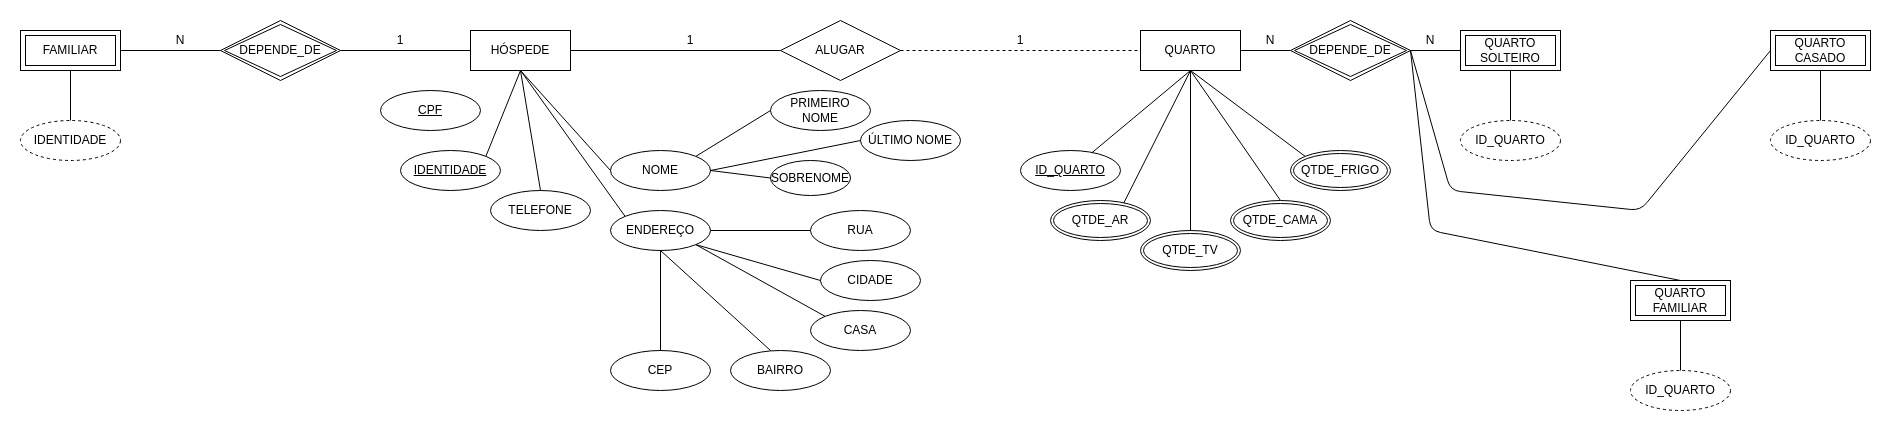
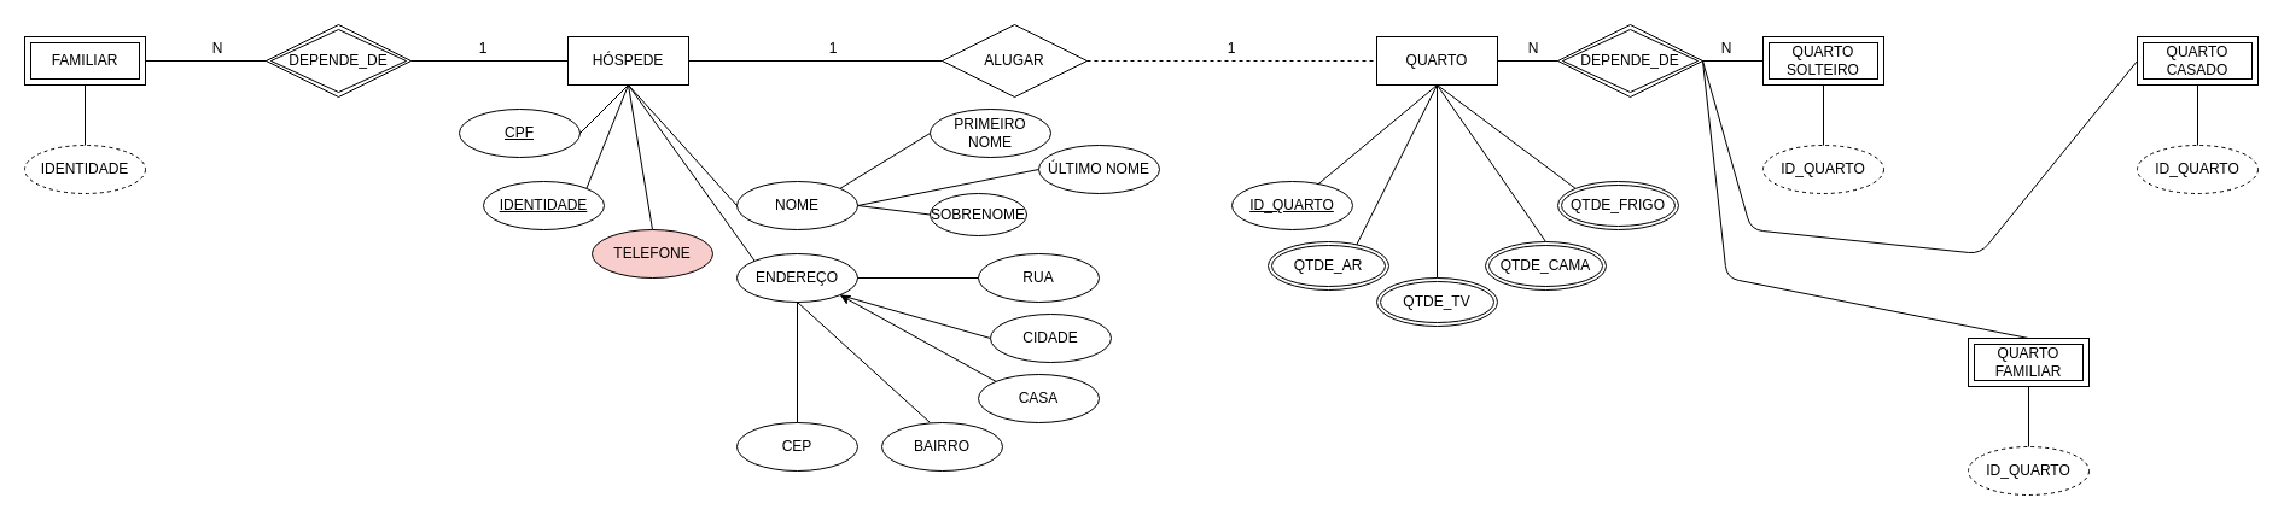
  <mxCell id="0" />
  <mxCell id="1" parent="0" />
  <mxCell id="2" value="HÓSPEDE" style="whiteSpace=wrap;html=1;align=center;" vertex="1" parent="1"><mxGeometry x="470" y="30" width="100" height="40" as="geometry" /></mxCell>
  <mxCell id="3" value="QUARTO" style="whiteSpace=wrap;html=1;align=center;" vertex="1" parent="1"><mxGeometry x="1140" y="30" width="100" height="40" as="geometry" /></mxCell>
  <mxCell id="4" value="CPF" style="ellipse;whiteSpace=wrap;html=1;align=center;fontStyle=4;" vertex="1" parent="1"><mxGeometry x="380" y="90" width="100" height="40" as="geometry" /></mxCell>
  <mxCell id="5" value="IDENTIDADE" style="ellipse;whiteSpace=wrap;html=1;align=center;fontStyle=4;" vertex="1" parent="1"><mxGeometry x="400" y="150" width="100" height="40" as="geometry" /></mxCell>
  <mxCell id="6" value="ENDEREÇO" style="ellipse;whiteSpace=wrap;html=1;align=center;" vertex="1" parent="1"><mxGeometry x="610" y="210" width="100" height="40" as="geometry" /></mxCell>
  <mxCell id="7" value="NOME" style="ellipse;whiteSpace=wrap;html=1;align=center;" vertex="1" parent="1"><mxGeometry x="610" y="150" width="100" height="40" as="geometry" /></mxCell>
- <mxCell id="8" value="TELEFONE" style="ellipse;whiteSpace=wrap;html=1;align=center;" vertex="1" parent="1"><mxGeometry x="490" y="190" width="100" height="40" as="geometry" /></mxCell>
+ <mxCell id="8" value="TELEFONE" style="ellipse;whiteSpace=wrap;html=1;align=center;fillColor=#f8cecc;" vertex="1" parent="1"><mxGeometry x="490" y="190" width="100" height="40" as="geometry" /></mxCell>
+ <mxCell id="9" value="" style="endArrow=none;html=1;exitX=1;exitY=0.5;exitDx=0;exitDy=0;entryX=0.5;entryY=1;entryDx=0;entryDy=0;" edge="1" parent="1" source="4" target="2"><mxGeometry width="50" height="50" relative="1" as="geometry"><mxPoint x="760" y="270" as="sourcePoint" /><mxPoint x="810" y="220" as="targetPoint" /></mxGeometry></mxCell>
  <mxCell id="10" value="" style="endArrow=none;html=1;exitX=1;exitY=0;exitDx=0;exitDy=0;entryX=0.5;entryY=1;entryDx=0;entryDy=0;" edge="1" parent="1" source="5" target="2"><mxGeometry width="50" height="50" relative="1" as="geometry"><mxPoint x="760" y="270" as="sourcePoint" /><mxPoint x="810" y="220" as="targetPoint" /></mxGeometry></mxCell>
  <mxCell id="11" value="" style="endArrow=none;html=1;exitX=0.5;exitY=0;exitDx=0;exitDy=0;entryX=0.5;entryY=1;entryDx=0;entryDy=0;" edge="1" parent="1" source="8" target="2"><mxGeometry width="50" height="50" relative="1" as="geometry"><mxPoint x="760" y="270" as="sourcePoint" /><mxPoint x="810" y="220" as="targetPoint" /></mxGeometry></mxCell>
  <mxCell id="12" value="" style="endArrow=none;html=1;exitX=0;exitY=0;exitDx=0;exitDy=0;entryX=0.5;entryY=1;entryDx=0;entryDy=0;" edge="1" parent="1" source="6" target="2"><mxGeometry width="50" height="50" relative="1" as="geometry"><mxPoint x="760" y="270" as="sourcePoint" /><mxPoint x="810" y="220" as="targetPoint" /></mxGeometry></mxCell>
  <mxCell id="13" value="" style="endArrow=none;html=1;exitX=0;exitY=0.5;exitDx=0;exitDy=0;entryX=0.5;entryY=1;entryDx=0;entryDy=0;" edge="1" parent="1" source="7" target="2"><mxGeometry width="50" height="50" relative="1" as="geometry"><mxPoint x="760" y="270" as="sourcePoint" /><mxPoint x="810" y="220" as="targetPoint" /></mxGeometry></mxCell>
  <mxCell id="14" value="ID_QUARTO" style="ellipse;whiteSpace=wrap;html=1;align=center;fontStyle=4;" vertex="1" parent="1"><mxGeometry x="1020" y="150" width="100" height="40" as="geometry" /></mxCell>
  <mxCell id="15" value="" style="endArrow=none;html=1;entryX=0.5;entryY=1;entryDx=0;entryDy=0;exitX=0.713;exitY=0.058;exitDx=0;exitDy=0;exitPerimeter=0;" edge="1" parent="1" source="14" target="3"><mxGeometry width="50" height="50" relative="1" as="geometry"><mxPoint x="1087" y="148" as="sourcePoint" /><mxPoint x="1190" y="220" as="targetPoint" /></mxGeometry></mxCell>
  <mxCell id="16" value="" style="endArrow=none;html=1;exitX=0.727;exitY=0.092;exitDx=0;exitDy=0;entryX=0.5;entryY=1;entryDx=0;entryDy=0;exitPerimeter=0;" edge="1" parent="1" source="39" target="3"><mxGeometry width="50" height="50" relative="1" as="geometry"><mxPoint x="1145.355" y="195.858" as="sourcePoint" /><mxPoint x="1190" y="220" as="targetPoint" /></mxGeometry></mxCell>
  <mxCell id="17" value="" style="endArrow=none;html=1;exitX=0.5;exitY=0;exitDx=0;exitDy=0;entryX=0.5;entryY=1;entryDx=0;entryDy=0;" edge="1" parent="1" source="40" target="3"><mxGeometry width="50" height="50" relative="1" as="geometry"><mxPoint x="1200" y="230" as="sourcePoint" /><mxPoint x="1190" y="220" as="targetPoint" /></mxGeometry></mxCell>
  <mxCell id="18" value="" style="endArrow=none;html=1;exitX=0;exitY=0;exitDx=0;exitDy=0;entryX=0.5;entryY=1;entryDx=0;entryDy=0;" edge="1" parent="1" source="42" target="3"><mxGeometry width="50" height="50" relative="1" as="geometry"><mxPoint x="1254.645" y="115.858" as="sourcePoint" /><mxPoint x="1190" y="220" as="targetPoint" /></mxGeometry></mxCell>
  <mxCell id="19" value="" style="endArrow=none;html=1;exitX=0.5;exitY=0;exitDx=0;exitDy=0;entryX=0.5;entryY=1;entryDx=0;entryDy=0;" edge="1" parent="1" source="41" target="3"><mxGeometry width="50" height="50" relative="1" as="geometry"><mxPoint x="1254.645" y="195.858" as="sourcePoint" /><mxPoint x="1190" y="220" as="targetPoint" /></mxGeometry></mxCell>
  <mxCell id="20" value="CEP" style="ellipse;whiteSpace=wrap;html=1;align=center;" vertex="1" parent="1"><mxGeometry x="610" y="350" width="100" height="40" as="geometry" /></mxCell>
  <mxCell id="21" value="BAIRRO" style="ellipse;whiteSpace=wrap;html=1;align=center;" vertex="1" parent="1"><mxGeometry x="730" y="350" width="100" height="40" as="geometry" /></mxCell>
  <mxCell id="22" value="RUA" style="ellipse;whiteSpace=wrap;html=1;align=center;" vertex="1" parent="1"><mxGeometry x="810" y="210" width="100" height="40" as="geometry" /></mxCell>
  <mxCell id="23" value="CIDADE" style="ellipse;whiteSpace=wrap;html=1;align=center;" vertex="1" parent="1"><mxGeometry x="820" y="260" width="100" height="40" as="geometry" /></mxCell>
  <mxCell id="24" value="PRIMEIRO NOME" style="ellipse;whiteSpace=wrap;html=1;align=center;" vertex="1" parent="1"><mxGeometry x="770" y="90" width="100" height="40" as="geometry" /></mxCell>
  <mxCell id="25" value="SOBRENOME" style="ellipse;whiteSpace=wrap;html=1;align=center;" vertex="1" parent="1"><mxGeometry x="770" y="160" width="80" height="35" as="geometry" /></mxCell>
  <mxCell id="26" value="" style="endArrow=none;html=1;exitX=1;exitY=0;exitDx=0;exitDy=0;entryX=0;entryY=0.5;entryDx=0;entryDy=0;" edge="1" parent="1" source="7" target="24"><mxGeometry width="50" height="50" relative="1" as="geometry"><mxPoint x="770" y="350" as="sourcePoint" /><mxPoint x="820" y="300" as="targetPoint" /></mxGeometry></mxCell>
  <mxCell id="27" value="" style="endArrow=none;html=1;entryX=0;entryY=0.5;entryDx=0;entryDy=0;exitX=1;exitY=0.5;exitDx=0;exitDy=0;" edge="1" parent="1" source="7" target="25"><mxGeometry width="50" height="50" relative="1" as="geometry"><mxPoint x="770" y="350" as="sourcePoint" /><mxPoint x="820" y="300" as="targetPoint" /></mxGeometry></mxCell>
  <mxCell id="28" value="CASA" style="ellipse;whiteSpace=wrap;html=1;align=center;" vertex="1" parent="1"><mxGeometry x="810" y="310" width="100" height="40" as="geometry" /></mxCell>
  <mxCell id="29" value="" style="endArrow=none;html=1;exitX=0.5;exitY=1;exitDx=0;exitDy=0;entryX=0.5;entryY=0;entryDx=0;entryDy=0;" edge="1" parent="1" source="6" target="20"><mxGeometry width="50" height="50" relative="1" as="geometry"><mxPoint x="770" y="350" as="sourcePoint" /><mxPoint x="820" y="300" as="targetPoint" /></mxGeometry></mxCell>
  <mxCell id="30" value="" style="endArrow=none;html=1;entryX=0;entryY=0.5;entryDx=0;entryDy=0;exitX=1;exitY=1;exitDx=0;exitDy=0;" edge="1" parent="1" source="6" target="23"><mxGeometry width="50" height="50" relative="1" as="geometry"><mxPoint x="740" y="270" as="sourcePoint" /><mxPoint x="820" y="300" as="targetPoint" /></mxGeometry></mxCell>
  <mxCell id="31" value="" style="endArrow=none;html=1;entryX=0.5;entryY=1;entryDx=0;entryDy=0;" edge="1" parent="1" target="6"><mxGeometry width="50" height="50" relative="1" as="geometry"><mxPoint x="770" y="350" as="sourcePoint" /><mxPoint x="690" y="270" as="targetPoint" /></mxGeometry></mxCell>
- <mxCell id="32" value="" style="endArrow=none;html=1;exitX=0;exitY=0;exitDx=0;exitDy=0;entryX=1;entryY=1;entryDx=0;entryDy=0;" edge="1" parent="1" source="28" target="6"><mxGeometry width="50" height="50" relative="1" as="geometry"><mxPoint x="770" y="350" as="sourcePoint" /><mxPoint x="820" y="300" as="targetPoint" /></mxGeometry></mxCell>
+ <mxCell id="32" value="" style="endArrow=classic;html=1;exitX=0;exitY=0;exitDx=0;exitDy=0;entryX=1;entryY=1;entryDx=0;entryDy=0;" edge="1" parent="1" source="28" target="6"><mxGeometry width="50" height="50" relative="1" as="geometry"><mxPoint x="770" y="350" as="sourcePoint" /><mxPoint x="820" y="300" as="targetPoint" /></mxGeometry></mxCell>
  <mxCell id="33" value="" style="endArrow=none;html=1;exitX=0;exitY=0.5;exitDx=0;exitDy=0;entryX=1;entryY=0.5;entryDx=0;entryDy=0;" edge="1" parent="1" source="22" target="6"><mxGeometry width="50" height="50" relative="1" as="geometry"><mxPoint x="770" y="350" as="sourcePoint" /><mxPoint x="820" y="300" as="targetPoint" /></mxGeometry></mxCell>
  <mxCell id="34" value="ÚLTIMO NOME" style="ellipse;whiteSpace=wrap;html=1;align=center;" vertex="1" parent="1"><mxGeometry x="860" y="120" width="100" height="40" as="geometry" /></mxCell>
  <mxCell id="35" value="" style="endArrow=none;html=1;exitX=1;exitY=0.5;exitDx=0;exitDy=0;entryX=0;entryY=0.5;entryDx=0;entryDy=0;" edge="1" parent="1" source="7" target="34"><mxGeometry width="50" height="50" relative="1" as="geometry"><mxPoint x="920" y="360" as="sourcePoint" /><mxPoint x="970" y="310" as="targetPoint" /></mxGeometry></mxCell>
  <mxCell id="36" value="QUARTO SOLTEIRO" style="shape=ext;margin=3;double=1;whiteSpace=wrap;html=1;align=center;" vertex="1" parent="1"><mxGeometry x="1460" y="30" width="100" height="40" as="geometry" /></mxCell>
  <mxCell id="37" value="QUARTO FAMILIAR" style="shape=ext;margin=3;double=1;whiteSpace=wrap;html=1;align=center;" vertex="1" parent="1"><mxGeometry x="1630" y="280" width="100" height="40" as="geometry" /></mxCell>
  <mxCell id="38" value="QUARTO CASADO" style="shape=ext;margin=3;double=1;whiteSpace=wrap;html=1;align=center;" vertex="1" parent="1"><mxGeometry x="1770" y="30" width="100" height="40" as="geometry" /></mxCell>
  <mxCell id="39" value="QTDE_AR" style="ellipse;shape=doubleEllipse;margin=3;whiteSpace=wrap;html=1;align=center;" vertex="1" parent="1"><mxGeometry x="1050" y="200" width="100" height="40" as="geometry" /></mxCell>
  <mxCell id="40" value="QTDE_TV" style="ellipse;shape=doubleEllipse;margin=3;whiteSpace=wrap;html=1;align=center;" vertex="1" parent="1"><mxGeometry x="1140" y="230" width="100" height="40" as="geometry" /></mxCell>
  <mxCell id="41" value="QTDE_CAMA" style="ellipse;shape=doubleEllipse;margin=3;whiteSpace=wrap;html=1;align=center;" vertex="1" parent="1"><mxGeometry x="1230" y="200" width="100" height="40" as="geometry" /></mxCell>
  <mxCell id="42" value="QTDE_FRIGO" style="ellipse;shape=doubleEllipse;margin=3;whiteSpace=wrap;html=1;align=center;" vertex="1" parent="1"><mxGeometry x="1290" y="150" width="100" height="40" as="geometry" /></mxCell>
  <mxCell id="43" value="ID_QUARTO" style="ellipse;whiteSpace=wrap;html=1;align=center;dashed=1;" vertex="1" parent="1"><mxGeometry x="1460" y="120" width="100" height="40" as="geometry" /></mxCell>
  <mxCell id="44" value="ID_QUARTO" style="ellipse;whiteSpace=wrap;html=1;align=center;dashed=1;" vertex="1" parent="1"><mxGeometry x="1770" y="120" width="100" height="40" as="geometry" /></mxCell>
  <mxCell id="45" value="ID_QUARTO" style="ellipse;whiteSpace=wrap;html=1;align=center;dashed=1;" vertex="1" parent="1"><mxGeometry x="1630" y="370" width="100" height="40" as="geometry" /></mxCell>
  <mxCell id="46" value="" style="endArrow=none;html=1;exitX=0.5;exitY=0;exitDx=0;exitDy=0;entryX=0.5;entryY=1;entryDx=0;entryDy=0;" edge="1" parent="1" source="43" target="36"><mxGeometry width="50" height="50" relative="1" as="geometry"><mxPoint x="1620" y="280" as="sourcePoint" /><mxPoint x="1670" y="230" as="targetPoint" /></mxGeometry></mxCell>
  <mxCell id="47" value="" style="endArrow=none;html=1;exitX=0.5;exitY=0;exitDx=0;exitDy=0;entryX=0.5;entryY=1;entryDx=0;entryDy=0;" edge="1" parent="1" source="44" target="38"><mxGeometry width="50" height="50" relative="1" as="geometry"><mxPoint x="1620" y="280" as="sourcePoint" /><mxPoint x="1670" y="230" as="targetPoint" /></mxGeometry></mxCell>
  <mxCell id="48" value="" style="endArrow=none;html=1;exitX=0.5;exitY=0;exitDx=0;exitDy=0;entryX=0.5;entryY=1;entryDx=0;entryDy=0;" edge="1" parent="1" source="45" target="37"><mxGeometry width="50" height="50" relative="1" as="geometry"><mxPoint x="1620" y="280" as="sourcePoint" /><mxPoint x="1790" y="350" as="targetPoint" /></mxGeometry></mxCell>
  <mxCell id="49" value="DEPENDE_DE" style="shape=rhombus;double=1;perimeter=rhombusPerimeter;whiteSpace=wrap;html=1;align=center;" vertex="1" parent="1"><mxGeometry x="1290" width="120" height="60" as="geometry" y="20" /></mxCell>
  <mxCell id="50" value="FAMILIAR" style="shape=ext;margin=3;double=1;whiteSpace=wrap;html=1;align=center;" vertex="1" parent="1"><mxGeometry x="20" y="30" width="100" height="40" as="geometry" /></mxCell>
  <mxCell id="51" value="DEPENDE_DE" style="shape=rhombus;double=1;perimeter=rhombusPerimeter;whiteSpace=wrap;html=1;align=center;" vertex="1" parent="1"><mxGeometry x="220" width="120" height="60" as="geometry" y="20" /></mxCell>
  <mxCell id="52" value="IDENTIDADE" style="ellipse;whiteSpace=wrap;html=1;align=center;dashed=1;" vertex="1" parent="1"><mxGeometry x="20" y="120" width="100" height="40" as="geometry" /></mxCell>
  <mxCell id="53" value="" style="endArrow=none;html=1;exitX=0.5;exitY=0;exitDx=0;exitDy=0;entryX=0.5;entryY=1;entryDx=0;entryDy=0;" edge="1" parent="1" source="52" target="50"><mxGeometry width="50" height="50" relative="1" as="geometry"><mxPoint x="260" y="280" as="sourcePoint" /><mxPoint x="310" y="230" as="targetPoint" /></mxGeometry></mxCell>
  <mxCell id="54" value="ALUGAR" style="shape=rhombus;perimeter=rhombusPerimeter;whiteSpace=wrap;html=1;align=center;" vertex="1" parent="1"><mxGeometry x="780" width="120" height="60" as="geometry" y="20" /></mxCell>
  <mxCell id="55" value="" style="endArrow=none;html=1;exitX=1;exitY=0.5;exitDx=0;exitDy=0;entryX=0;entryY=0.5;entryDx=0;entryDy=0;" edge="1" parent="1" source="50" target="51"><mxGeometry width="50" height="50" relative="1" as="geometry"><mxPoint x="250" y="280" as="sourcePoint" /><mxPoint x="300" y="230" as="targetPoint" /></mxGeometry></mxCell>
  <mxCell id="56" value="" style="endArrow=none;html=1;exitX=0;exitY=0.5;exitDx=0;exitDy=0;entryX=1;entryY=0.5;entryDx=0;entryDy=0;" edge="1" parent="1" source="2" target="51"><mxGeometry width="50" height="50" relative="1" as="geometry"><mxPoint x="250" y="280" as="sourcePoint" /><mxPoint x="300" y="230" as="targetPoint" /></mxGeometry></mxCell>
  <mxCell id="57" value="" style="endArrow=none;html=1;exitX=1;exitY=0.5;exitDx=0;exitDy=0;entryX=0;entryY=0.5;entryDx=0;entryDy=0;" edge="1" parent="1" source="2" target="54"><mxGeometry width="50" height="50" relative="1" as="geometry"><mxPoint x="720" y="280" as="sourcePoint" /><mxPoint x="770" y="230" as="targetPoint" /></mxGeometry></mxCell>
  <mxCell id="58" value="" style="endArrow=none;html=1;exitX=1;exitY=0.5;exitDx=0;exitDy=0;entryX=0;entryY=0.5;entryDx=0;entryDy=0;dashed=1;" edge="1" parent="1" source="54" target="3"><mxGeometry width="50" height="50" relative="1" as="geometry"><mxPoint x="990" y="280" as="sourcePoint" /><mxPoint x="1040" y="230" as="targetPoint" /></mxGeometry></mxCell>
  <mxCell id="59" value="" style="endArrow=none;html=1;exitX=1;exitY=0.5;exitDx=0;exitDy=0;entryX=0;entryY=0.5;entryDx=0;entryDy=0;" edge="1" parent="1" source="3" target="49"><mxGeometry width="50" height="50" relative="1" as="geometry"><mxPoint x="1520" y="280" as="sourcePoint" /><mxPoint x="1570" y="230" as="targetPoint" /></mxGeometry></mxCell>
  <mxCell id="60" value="" style="endArrow=none;html=1;exitX=0;exitY=0.5;exitDx=0;exitDy=0;entryX=1;entryY=0.5;entryDx=0;entryDy=0;" edge="1" parent="1" source="36" target="49"><mxGeometry width="50" height="50" relative="1" as="geometry"><mxPoint x="1520" y="280" as="sourcePoint" /><mxPoint x="1570" y="230" as="targetPoint" /></mxGeometry></mxCell>
  <mxCell id="61" value="" style="endArrow=none;html=1;exitX=0.5;exitY=0;exitDx=0;exitDy=0;entryX=1;entryY=0.5;entryDx=0;entryDy=0;" edge="1" parent="1" source="37" target="49"><mxGeometry width="50" height="50" relative="1" as="geometry"><mxPoint x="1520" y="280" as="sourcePoint" /><mxPoint x="1570" y="230" as="targetPoint" /><Array as="points"><mxPoint x="1430" y="230" /></Array></mxGeometry></mxCell>
  <mxCell id="62" value="" style="endArrow=none;html=1;exitX=0;exitY=0.5;exitDx=0;exitDy=0;entryX=1;entryY=0.5;entryDx=0;entryDy=0;" edge="1" parent="1" source="38" target="49"><mxGeometry width="50" height="50" relative="1" as="geometry"><mxPoint x="1520" y="280" as="sourcePoint" /><mxPoint x="1470" y="210" as="targetPoint" /><Array as="points"><mxPoint x="1640" y="210" /><mxPoint x="1450" y="190" /></Array></mxGeometry></mxCell>
  <mxCell id="63" value="1" style="text;html=1;strokeColor=none;fillColor=none;align=center;verticalAlign=middle;whiteSpace=wrap;rounded=0;" vertex="1" parent="1"><mxGeometry x="380" y="30" width="40" height="20" as="geometry" /></mxCell>
  <mxCell id="64" value="N" style="text;html=1;strokeColor=none;fillColor=none;align=center;verticalAlign=middle;whiteSpace=wrap;rounded=0;" vertex="1" parent="1"><mxGeometry x="160" y="30" width="40" height="20" as="geometry" /></mxCell>
  <mxCell id="65" value="1" style="text;html=1;strokeColor=none;fillColor=none;align=center;verticalAlign=middle;whiteSpace=wrap;rounded=0;" vertex="1" parent="1"><mxGeometry x="670" y="30" width="40" height="20" as="geometry" /></mxCell>
  <mxCell id="66" value="1" style="text;html=1;strokeColor=none;fillColor=none;align=center;verticalAlign=middle;whiteSpace=wrap;rounded=0;" vertex="1" parent="1"><mxGeometry x="1000" y="30" width="40" height="20" as="geometry" /></mxCell>
  <mxCell id="67" value="N" style="text;html=1;strokeColor=none;fillColor=none;align=center;verticalAlign=middle;whiteSpace=wrap;rounded=0;" vertex="1" parent="1"><mxGeometry x="1250" y="30" width="40" height="20" as="geometry" /></mxCell>
  <mxCell id="68" value="N" style="text;html=1;strokeColor=none;fillColor=none;align=center;verticalAlign=middle;whiteSpace=wrap;rounded=0;" vertex="1" parent="1"><mxGeometry x="1410" y="30" width="40" height="20" as="geometry" /></mxCell>
